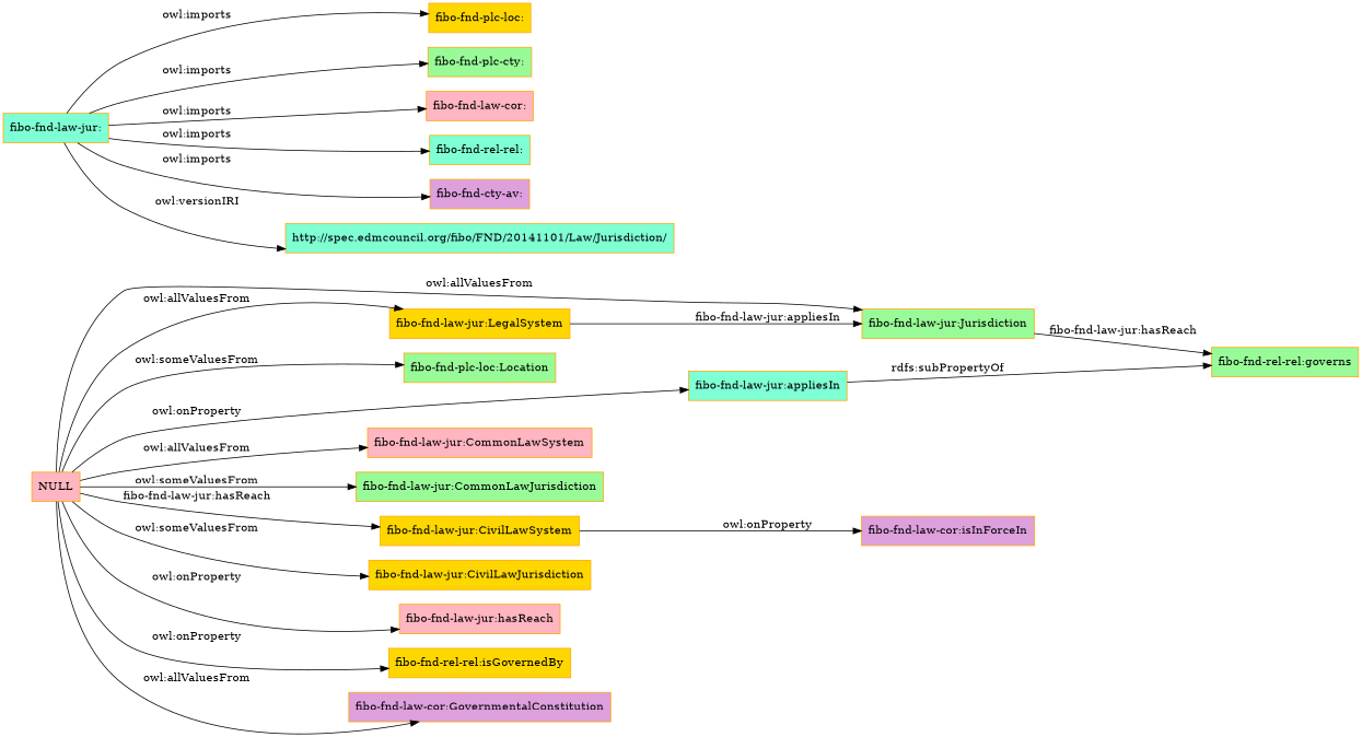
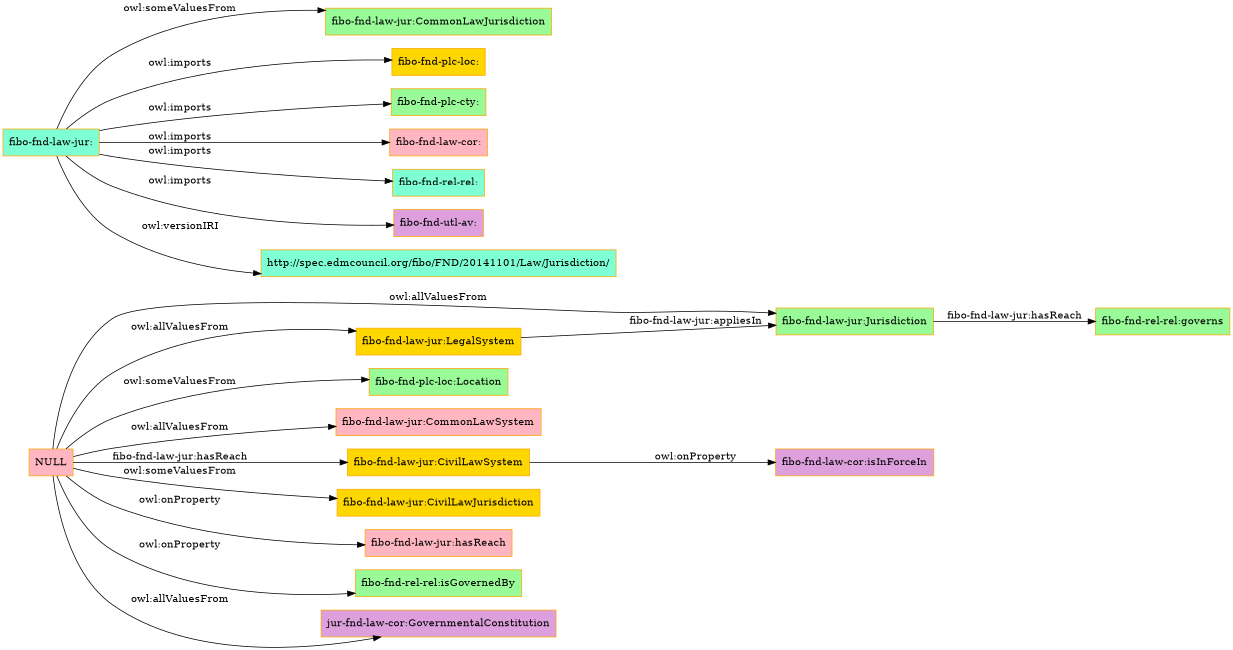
  digraph {
    rankdir=LR
    node [color=orange fillcolor=palegreen shape=rectangle style=filled]
    "fibo-fnd-law-jur:Jurisdiction"
    "fibo-fnd-law-jur:LegalSystem" [fillcolor=gold]
    "fibo-fnd-rel-rel:governs"
    "fibo-fnd-plc-loc:Location"
-   "fibo-fnd-law-jur:appliesIn" [fillcolor=aquamarine]
    NULL [fillcolor=lightpink]
    "fibo-fnd-law-jur:CommonLawSystem" [fillcolor=lightpink]
    "fibo-fnd-law-jur:CommonLawJurisdiction"
    "fibo-fnd-law-jur:CivilLawSystem" [fillcolor=gold]
    "fibo-fnd-law-jur:CivilLawJurisdiction" [fillcolor=gold]
    "fibo-fnd-law-jur:hasReach" [fillcolor=lightpink]
-   "fibo-fnd-rel-rel:isGovernedBy" [fillcolor=gold]
-   "fibo-fnd-law-cor:GovernmentalConstitution" [fillcolor=plum]
+   "fibo-fnd-rel-rel:isGovernedBy"
+   "fibo-fnd-law-cor:GovernmentalConstitution" [fillcolor=plum label="jur-fnd-law-cor:GovernmentalConstitution"]
    "fibo-fnd-law-cor:isInForceIn" [fillcolor=plum]
    "fibo-fnd-law-jur:" [fillcolor=aquamarine]
    "fibo-fnd-plc-loc:" [fillcolor=gold]
    "fibo-fnd-plc-cty:"
    "fibo-fnd-law-cor:" [fillcolor=lightpink]
    "fibo-fnd-rel-rel:" [fillcolor=aquamarine]
-   "fibo-fnd-utl-av:" [fillcolor=plum label="fibo-fnd-cty-av:"]
+   "fibo-fnd-utl-av:" [fillcolor=plum]
    "http://spec.edmcouncil.org/fibo/FND/20141101/Law/Jurisdiction/" [fillcolor=aquamarine]
    "fibo-fnd-law-jur:Jurisdiction" -> "fibo-fnd-rel-rel:governs" [label="fibo-fnd-law-jur:hasReach"]
    "fibo-fnd-law-jur:LegalSystem" -> "fibo-fnd-law-jur:Jurisdiction" [label="fibo-fnd-law-jur:appliesIn"]
-   "fibo-fnd-law-jur:appliesIn" -> "fibo-fnd-rel-rel:governs" [label="rdfs:subPropertyOf"]
    NULL -> "fibo-fnd-law-jur:Jurisdiction" [label="owl:allValuesFrom"]
    NULL -> "fibo-fnd-law-jur:LegalSystem" [label="owl:allValuesFrom"]
    NULL -> "fibo-fnd-plc-loc:Location" [label="owl:someValuesFrom"]
-   NULL -> "fibo-fnd-law-jur:appliesIn" [label="owl:onProperty"]
    NULL -> "fibo-fnd-law-jur:CommonLawSystem" [label="owl:allValuesFrom"]
-   NULL -> "fibo-fnd-law-jur:CommonLawJurisdiction" [label="owl:someValuesFrom"]
+   "fibo-fnd-law-jur:" -> "fibo-fnd-law-jur:CommonLawJurisdiction" [label="owl:someValuesFrom"]
    NULL -> "fibo-fnd-law-jur:CivilLawSystem" [label="fibo-fnd-law-jur:hasReach"]
    NULL -> "fibo-fnd-law-jur:CivilLawJurisdiction" [label="owl:someValuesFrom"]
    NULL -> "fibo-fnd-law-jur:hasReach" [label="owl:onProperty"]
    NULL -> "fibo-fnd-rel-rel:isGovernedBy" [label="owl:onProperty"]
    NULL -> "fibo-fnd-law-cor:GovernmentalConstitution" [label="owl:allValuesFrom"]
    "fibo-fnd-law-jur:CivilLawSystem" -> "fibo-fnd-law-cor:isInForceIn" [label="owl:onProperty"]
    "fibo-fnd-law-jur:" -> "fibo-fnd-plc-loc:" [label="owl:imports"]
    "fibo-fnd-law-jur:" -> "fibo-fnd-plc-cty:" [label="owl:imports"]
    "fibo-fnd-law-jur:" -> "fibo-fnd-law-cor:" [label="owl:imports"]
    "fibo-fnd-law-jur:" -> "fibo-fnd-rel-rel:" [label="owl:imports"]
    "fibo-fnd-law-jur:" -> "fibo-fnd-utl-av:" [label="owl:imports"]
    "fibo-fnd-law-jur:" -> "http://spec.edmcouncil.org/fibo/FND/20141101/Law/Jurisdiction/" [label="owl:versionIRI"]
  }
